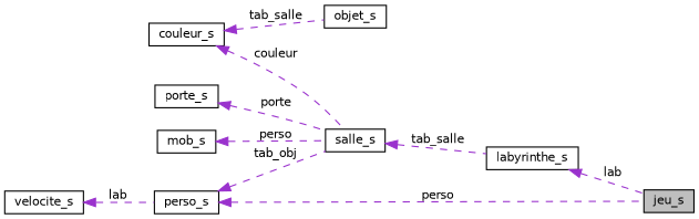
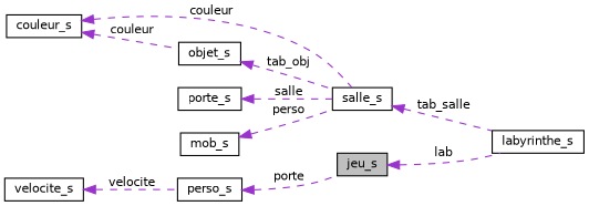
  digraph {
    rankdir=LR
    node [color=black fillcolor=white fontname=Helvetica fontsize=10 shape=record style=filled]
    edge [color=darkorchid3 dir=back fontname=Helvetica fontsize=10 labelfontname=Helvetica labelfontsize=10 style=dashed]
    n1 [fillcolor=grey75 fontcolor=black height=0.2 label=jeu_s width=0.4]
    n2 [height=0.2 label=perso_s width=0.4]
    n3 [height=0.2 label=velocite_s width=0.4]
    n4 [height=0.2 label=labyrinthe_s width=0.4]
    n5 [height=0.2 label=salle_s width=0.4]
    n6 [height=0.2 label=couleur_s width=0.4]
    n7 [height=0.2 label=objet_s width=0.4]
    n8 [height=0.2 label=porte_s width=0.4]
    n9 [height=0.2 label=mob_s width=0.4]
-   n2 -> n1 [label=" perso"]
-   n3 -> n2 [label=" lab"]
-   n4 -> n1 [label=" lab"]
+   n2 -> n1 [label=" porte"]
+   n3 -> n2 [label=" velocite"]
+   n1 -> n4 [label=" lab"]
    n5 -> n4 [label=" tab_salle"]
    n6 -> n5 [label=" couleur"]
-   n6 -> n7 [label=" tab_salle"]
-   n2 -> n5 [label=" tab_obj"]
-   n8 -> n5 [label=" porte"]
+   n6 -> n7 [label=" couleur"]
+   n7 -> n5 [label=" tab_obj"]
+   n8 -> n5 [label=" salle"]
    n9 -> n5 [label=" perso"]
  }
